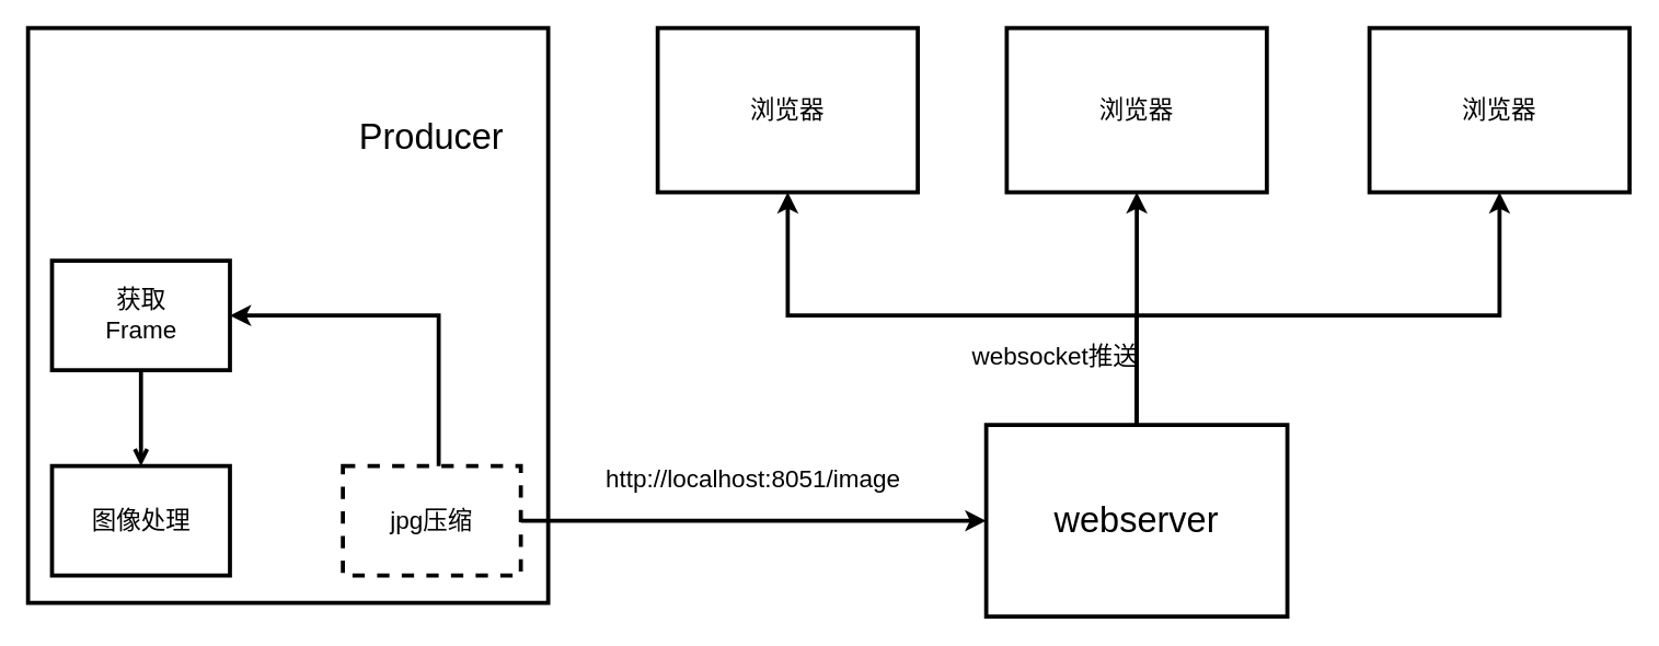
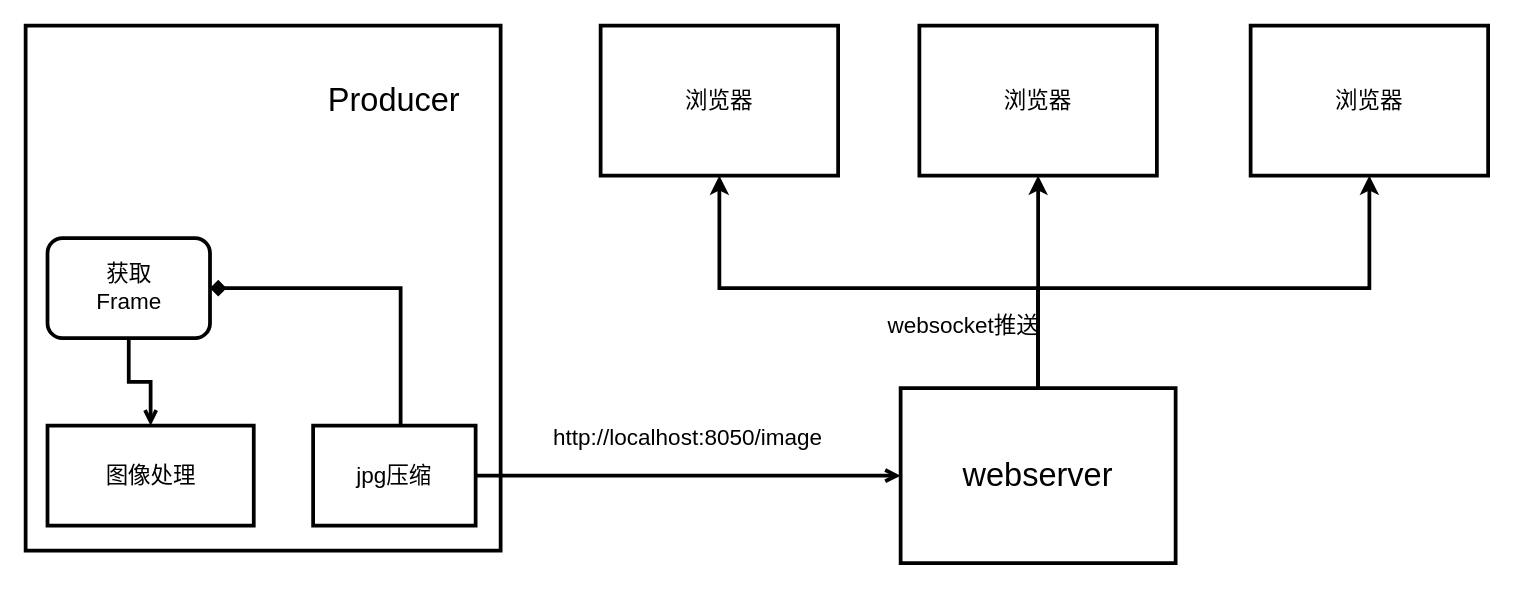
  <mxCell id="0" />
  <mxCell id="1" parent="0" />
  <mxCell id="2" value="" style="rounded=0;whiteSpace=wrap;html=1;fontSize=18;strokeWidth=3;fillColor=none;" parent="1" vertex="1"><mxGeometry x="20" y="20" width="380" height="420" as="geometry" /></mxCell>
- <mxCell id="3" style="edgeStyle=orthogonalEdgeStyle;rounded=0;orthogonalLoop=1;jettySize=auto;html=1;entryX=0;entryY=0.5;entryDx=0;entryDy=0;fontSize=18;strokeWidth=3;exitX=1;exitY=0.5;exitDx=0;exitDy=0;" parent="1" source="15" target="7" edge="1"><mxGeometry relative="1" as="geometry"><mxPoint x="395" y="190" as="sourcePoint" /></mxGeometry></mxCell>
- <mxCell id="4" value="Producer" style="text;html=1;strokeColor=none;fillColor=none;align=center;verticalAlign=middle;whiteSpace=wrap;rounded=0;fontSize=26;strokeWidth=3;" parent="1" vertex="1"><mxGeometry x="265" y="90" width="100" height="20" as="geometry" /></mxCell>
+ <mxCell id="3" style="edgeStyle=orthogonalEdgeStyle;rounded=0;orthogonalLoop=1;jettySize=auto;html=1;entryX=0;entryY=0.5;entryDx=0;entryDy=0;fontSize=18;strokeWidth=3;exitX=1;exitY=0.5;exitDx=0;exitDy=0;endArrow=open;" parent="1" source="15" target="7" edge="1"><mxGeometry relative="1" as="geometry"><mxPoint x="395" y="190" as="sourcePoint" /></mxGeometry></mxCell>
+ <mxCell id="4" value="Producer" style="text;html=1;strokeColor=none;fillColor=none;align=center;verticalAlign=middle;whiteSpace=wrap;rounded=0;fontSize=26;strokeWidth=3;" parent="1" vertex="1"><mxGeometry x="265" y="70" width="100" height="20" as="geometry" /></mxCell>
  <mxCell id="5" style="edgeStyle=orthogonalEdgeStyle;rounded=0;orthogonalLoop=1;jettySize=auto;html=1;entryX=0.5;entryY=1;entryDx=0;entryDy=0;fontSize=18;strokeWidth=3;" parent="1" source="7" target="12" edge="1"><mxGeometry relative="1" as="geometry" /></mxCell>
  <mxCell id="6" style="edgeStyle=orthogonalEdgeStyle;rounded=0;orthogonalLoop=1;jettySize=auto;html=1;entryX=0.5;entryY=1;entryDx=0;entryDy=0;fontSize=26;strokeWidth=3;" edge="1" parent="1" source="7" target="17"><mxGeometry relative="1" as="geometry"><Array as="points"><mxPoint x="830" y="230" /><mxPoint x="1095" y="230" /></Array></mxGeometry></mxCell>
  <mxCell id="7" value="webserver" style="rounded=0;whiteSpace=wrap;html=1;fontSize=26;strokeWidth=3;fillColor=none;" parent="1" vertex="1"><mxGeometry x="720" y="310" width="220" height="140" as="geometry" /></mxCell>
- <mxCell id="8" value="http://localhost:8051/image" style="text;html=1;strokeColor=none;fillColor=none;align=center;verticalAlign=middle;whiteSpace=wrap;rounded=0;fontSize=18;strokeWidth=3;" parent="1" vertex="1"><mxGeometry x="470" y="340" width="160" height="20" as="geometry" /></mxCell>
+ <mxCell id="8" value="http://localhost:8050/image" style="text;html=1;strokeColor=none;fillColor=none;align=center;verticalAlign=middle;whiteSpace=wrap;rounded=0;fontSize=18;strokeWidth=3;" parent="1" vertex="1"><mxGeometry x="470" y="340" width="160" height="20" as="geometry" /></mxCell>
  <mxCell id="9" style="edgeStyle=orthogonalEdgeStyle;rounded=0;orthogonalLoop=1;jettySize=auto;html=1;entryX=0.5;entryY=0;entryDx=0;entryDy=0;fontSize=18;strokeWidth=3;endArrow=open;" edge="1" parent="1" source="10" target="11"><mxGeometry relative="1" as="geometry" /></mxCell>
- <mxCell id="10" value="&lt;span style=&quot;font-size: 18px;&quot;&gt;获取&lt;br style=&quot;font-size: 18px;&quot;&gt;Frame&lt;br style=&quot;font-size: 18px;&quot;&gt;&lt;/span&gt;" style="rounded=0;whiteSpace=wrap;html=1;fontSize=18;strokeWidth=3;fillColor=none;" parent="1" vertex="1"><mxGeometry x="37.5" y="190" width="130" height="80" as="geometry" /></mxCell>
- <mxCell id="11" value="&lt;span style=&quot;font-size: 18px;&quot;&gt;图像处理&lt;br style=&quot;font-size: 18px;&quot;&gt;&lt;/span&gt;" style="rounded=0;whiteSpace=wrap;html=1;fontSize=18;strokeWidth=3;fillColor=none;" parent="1" vertex="1"><mxGeometry x="37.5" y="340" width="130" height="80" as="geometry" /></mxCell>
+ <mxCell id="10" value="&lt;span style=&quot;font-size: 18px;&quot;&gt;获取&lt;br style=&quot;font-size: 18px;&quot;&gt;Frame&lt;br style=&quot;font-size: 18px;&quot;&gt;&lt;/span&gt;" style="whiteSpace=wrap;html=1;fontSize=18;strokeWidth=3;fillColor=none;rounded=1;" parent="1" vertex="1"><mxGeometry x="37.5" y="190" width="130" height="80" as="geometry" /></mxCell>
+ <mxCell id="11" value="&lt;span style=&quot;font-size: 18px;&quot;&gt;图像处理&lt;br style=&quot;font-size: 18px;&quot;&gt;&lt;/span&gt;" style="rounded=0;whiteSpace=wrap;html=1;fontSize=18;strokeWidth=3;fillColor=none;" parent="1" vertex="1"><mxGeometry x="37.5" y="340" width="165" height="80" as="geometry" /></mxCell>
  <mxCell id="12" value="浏览器" style="rounded=0;whiteSpace=wrap;html=1;fontSize=18;strokeWidth=3;fillColor=none;" parent="1" vertex="1"><mxGeometry x="735" y="20" width="190" height="120" as="geometry" /></mxCell>
  <mxCell id="13" value="websocket推送" style="text;html=1;strokeColor=none;fillColor=none;align=center;verticalAlign=middle;whiteSpace=wrap;rounded=0;fontSize=18;strokeWidth=3;" parent="1" vertex="1"><mxGeometry x="708" y="250" width="125" height="20" as="geometry" /></mxCell>
- <mxCell id="14" style="edgeStyle=orthogonalEdgeStyle;rounded=0;orthogonalLoop=1;jettySize=auto;html=1;entryX=1;entryY=0.5;entryDx=0;entryDy=0;fontSize=26;strokeWidth=3;" edge="1" parent="1" source="15" target="10"><mxGeometry relative="1" as="geometry"><Array as="points"><mxPoint x="320" y="230" /></Array></mxGeometry></mxCell>
- <mxCell id="15" value="&lt;span style=&quot;font-size: 18px;&quot;&gt;jpg压缩&lt;/span&gt;" style="rounded=0;whiteSpace=wrap;html=1;fontSize=18;strokeWidth=3;fillColor=none;dashed=1;" vertex="1" parent="1"><mxGeometry x="250" y="340" width="130" height="80" as="geometry" /></mxCell>
+ <mxCell id="14" style="edgeStyle=orthogonalEdgeStyle;rounded=0;orthogonalLoop=1;jettySize=auto;html=1;entryX=1;entryY=0.5;entryDx=0;entryDy=0;fontSize=26;strokeWidth=3;endArrow=diamond;" edge="1" parent="1" source="15" target="10"><mxGeometry relative="1" as="geometry"><Array as="points"><mxPoint x="320" y="230" /></Array></mxGeometry></mxCell>
+ <mxCell id="15" value="&lt;span style=&quot;font-size: 18px;&quot;&gt;jpg压缩&lt;/span&gt;" style="rounded=0;whiteSpace=wrap;html=1;fontSize=18;strokeWidth=3;fillColor=none;" vertex="1" parent="1"><mxGeometry x="250" y="340" width="130" height="80" as="geometry" /></mxCell>
  <mxCell id="16" value="浏览器" style="rounded=0;whiteSpace=wrap;html=1;fontSize=18;strokeWidth=3;fillColor=none;" vertex="1" parent="1"><mxGeometry x="480" y="20" width="190" height="120" as="geometry" /></mxCell>
  <mxCell id="17" value="浏览器" style="rounded=0;whiteSpace=wrap;html=1;fontSize=18;strokeWidth=3;fillColor=none;" vertex="1" parent="1"><mxGeometry x="1000" y="20" width="190" height="120" as="geometry" /></mxCell>
  <mxCell id="18" style="edgeStyle=orthogonalEdgeStyle;rounded=0;orthogonalLoop=1;jettySize=auto;html=1;entryX=0.5;entryY=1;entryDx=0;entryDy=0;fontSize=18;strokeWidth=3;" edge="1" parent="1" target="16"><mxGeometry relative="1" as="geometry"><mxPoint x="830" y="310" as="sourcePoint" /><mxPoint x="840" y="150" as="targetPoint" /><Array as="points"><mxPoint x="830" y="230" /><mxPoint x="575" y="230" /></Array></mxGeometry></mxCell>
